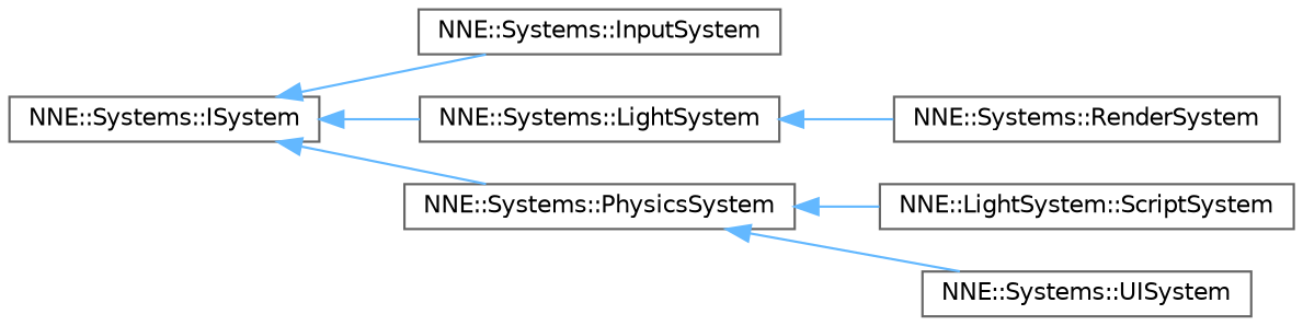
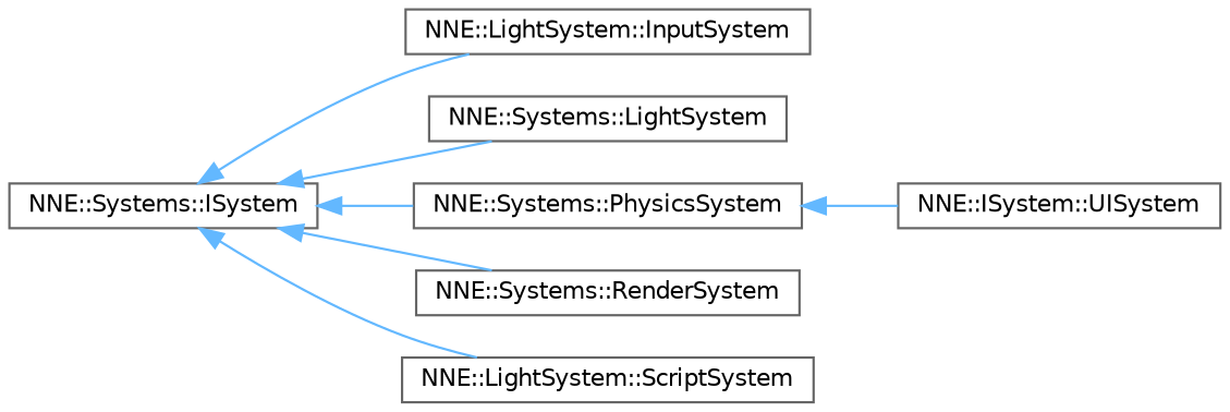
  digraph {
    rankdir=LR
    node [color=grey40 fillcolor=white fontname=Helvetica fontsize=10 shape=box style=filled]
    edge [color=steelblue1 dir=back fontname=Helvetica fontsize=10 labelfontname=Helvetica labelfontsize=10 style=solid]
    n1 [height=0.2 label="NNE::Systems::ISystem" width=0.4]
-   n2 [height=0.2 label="NNE::Systems::InputSystem" width=0.4]
+   n2 [height=0.2 label="NNE::LightSystem::InputSystem" width=0.4]
    n3 [height=0.2 label="NNE::Systems::LightSystem" width=0.4]
    n4 [height=0.2 label="NNE::Systems::PhysicsSystem" width=0.4]
    n5 [height=0.2 label="NNE::Systems::RenderSystem" width=0.4]
    n6 [height=0.2 label="NNE::LightSystem::ScriptSystem" width=0.4]
-   n7 [height=0.2 label="NNE::Systems::UISystem" width=0.4]
+   n7 [height=0.2 label="NNE::ISystem::UISystem" width=0.4]
    n1 -> n2
    n1 -> n3
    n1 -> n4
-   n3 -> n5
-   n4 -> n6
+   n1 -> n5
+   n1 -> n6
    n4 -> n7
  }
